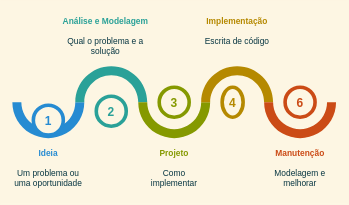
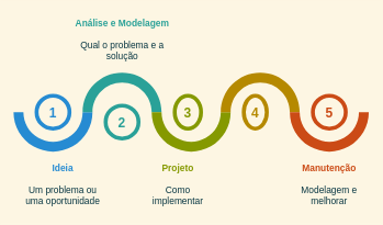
  <mxCell id="0" />
  <mxCell id="1" parent="0" />
  <mxCell id="2" value="" style="verticalLabelPosition=bottom;verticalAlign=top;html=1;shape=mxgraph.basic.partConcEllipse;startAngle=0.25;endAngle=0.75;arcWidth=0.25;fillColor=#268bd2;strokeColor=none;" parent="1" vertex="1"><mxGeometry x="20" y="110" width="120" height="120" as="geometry" /></mxCell>
  <mxCell id="3" value="" style="verticalLabelPosition=bottom;verticalAlign=top;html=1;shape=mxgraph.basic.partConcEllipse;startAngle=0.75;endAngle=0.25;arcWidth=0.25;fillColor=#2aa198;strokeColor=none;" parent="1" vertex="1"><mxGeometry x="125" y="110" width="120" height="120" as="geometry" /></mxCell>
  <mxCell id="4" value="" style="verticalLabelPosition=bottom;verticalAlign=top;html=1;shape=mxgraph.basic.partConcEllipse;startAngle=0.25;endAngle=0.75;arcWidth=0.25;fillColor=#859900;strokeColor=none;" parent="1" vertex="1"><mxGeometry x="230" y="110" width="120" height="120" as="geometry" /></mxCell>
  <mxCell id="5" value="" style="verticalLabelPosition=bottom;verticalAlign=top;html=1;shape=mxgraph.basic.partConcEllipse;startAngle=0.75;endAngle=0.25;arcWidth=0.25;fillColor=#b58900;strokeColor=none;" parent="1" vertex="1"><mxGeometry x="335" y="110" width="120" height="120" as="geometry" /></mxCell>
  <mxCell id="6" value="" style="verticalLabelPosition=bottom;verticalAlign=top;html=1;shape=mxgraph.basic.partConcEllipse;startAngle=0.25;endAngle=0.75;arcWidth=0.25;fillColor=#CB4B16;strokeColor=none;" parent="1" vertex="1"><mxGeometry x="440" y="110" width="120" height="120" as="geometry" /></mxCell>
- <mxCell id="7" value="1" style="shape=ellipse;strokeWidth=6;strokeColor=#268BD2;fontSize=20;html=0;fontStyle=1;fontColor=#268BD2;labelBackgroundColor=none;fillColor=#FDF6E3;" parent="1" vertex="1"><mxGeometry x="55" y="175" width="50" height="50" as="geometry" /></mxCell>
+ <mxCell id="7" value="1" style="shape=ellipse;strokeWidth=6;strokeColor=#268BD2;fontSize=20;html=0;fontStyle=1;fontColor=#268BD2;labelBackgroundColor=none;fillColor=#FDF6E3;" parent="1" vertex="1"><mxGeometry x="55" y="145" width="50" height="50" as="geometry" /></mxCell>
  <mxCell id="8" value="2" style="shape=ellipse;strokeWidth=6;strokeColor=#2AA198;fontSize=20;html=0;fontStyle=1;fontColor=#2AA198;fillColor=#FDF6E3;" parent="1" vertex="1"><mxGeometry x="160" y="160" width="50" height="50" as="geometry" /></mxCell>
- <mxCell id="9" value="3" style="shape=ellipse;strokeWidth=6;strokeColor=#859900;fontSize=20;html=0;fontStyle=1;fontColor=#859900;fillColor=#FDF6E3;" parent="1" vertex="1"><mxGeometry x="265" y="145" width="50" height="50" as="geometry" /></mxCell>
+ <mxCell id="9" value="3" style="shape=ellipse;strokeWidth=6;strokeColor=#859900;fontSize=20;html=0;fontStyle=1;fontColor=#859900;fillColor=#FDF6E3;" parent="1" vertex="1"><mxGeometry x="265" y="145" width="40" height="50" as="geometry" /></mxCell>
  <mxCell id="10" value="4" style="shape=ellipse;strokeWidth=6;strokeColor=#B58900;fontSize=20;html=0;fontStyle=1;fontColor=#B58900;fillColor=#FDF6E3;" parent="1" vertex="1"><mxGeometry x="370" y="145" width="35" height="50" as="geometry" /></mxCell>
- <mxCell id="11" value="6" style="shape=ellipse;strokeWidth=6;strokeColor=#CB4B16;fontSize=20;html=0;fontStyle=1;fontColor=#CB4B16;fillColor=#FDF6E3;" parent="1" vertex="1"><mxGeometry x="475" y="145" width="50" height="50" as="geometry" /></mxCell>
- <mxCell id="12" value="&lt;font style=&quot;font-size: 14px&quot;&gt;&lt;font color=&quot;#268bd2&quot; style=&quot;font-size: 14px&quot;&gt;&lt;b style=&quot;&quot;&gt;Ideia&lt;/b&gt;&lt;/font&gt;&lt;br&gt;&lt;br&gt;&lt;font color=&quot;#073642&quot; style=&quot;font-size: 14px&quot;&gt;Um problema ou uma oportunidade&lt;/font&gt;&lt;/font&gt;" style="rounded=1;strokeColor=none;fillColor=none;align=center;arcSize=12;verticalAlign=top;whiteSpace=wrap;html=1;fontSize=12;" parent="1" vertex="1"><mxGeometry x="20" y="240" width="120" height="80" as="geometry" /></mxCell>
- <mxCell id="13" value="&lt;font style=&quot;font-size: 14px&quot;&gt;&lt;b&gt;&lt;font style=&quot;font-size: 14px&quot;&gt;&lt;font color=&quot;#2aa198&quot; style=&quot;font-size: 14px;&quot;&gt;Análise e Modelagem&lt;/font&gt;&lt;/font&gt;&lt;/b&gt;&lt;br&gt;&lt;br&gt;&lt;font color=&quot;#073642&quot; style=&quot;font-size: 14px&quot;&gt;Qual o problema e a solução&lt;/font&gt;&lt;br&gt;&lt;/font&gt;" style="rounded=1;strokeColor=none;fillColor=none;align=center;arcSize=12;verticalAlign=top;whiteSpace=wrap;html=1;fontSize=12;" parent="1" vertex="1"><mxGeometry x="97.5" y="20" width="155" height="80" as="geometry" /></mxCell>
- <mxCell id="14" value="&lt;font style=&quot;font-size: 14px&quot;&gt;&lt;font color=&quot;#859900&quot; style=&quot;font-size: 14px&quot;&gt;&lt;b style=&quot;&quot;&gt;Projeto&lt;/b&gt;&lt;/font&gt;&lt;br&gt;&lt;br&gt;&lt;font color=&quot;#073642&quot; style=&quot;font-size: 14px&quot;&gt;Como implementar&lt;/font&gt;&lt;/font&gt;" style="rounded=1;strokeColor=none;fillColor=none;align=center;arcSize=12;verticalAlign=top;whiteSpace=wrap;html=1;fontSize=12;" parent="1" vertex="1"><mxGeometry x="230" y="240" width="120" height="80" as="geometry" /></mxCell>
- <mxCell id="15" value="&lt;font style=&quot;font-size: 14px&quot;&gt;&lt;font color=&quot;#b58900&quot; style=&quot;font-size: 14px&quot;&gt;&lt;b style=&quot;&quot;&gt;Implementação&lt;/b&gt;&lt;/font&gt;&lt;br&gt;&lt;span&gt;&lt;br&gt;&lt;/span&gt;&lt;font color=&quot;#073642&quot;&gt;Escrita de código&lt;/font&gt;&lt;br&gt;&lt;/font&gt;" style="rounded=1;strokeColor=none;fillColor=none;align=center;arcSize=12;verticalAlign=top;whiteSpace=wrap;html=1;fontSize=12;" parent="1" vertex="1"><mxGeometry x="335" width="120" height="80" as="geometry" y="20" /></mxCell>
+ <mxCell id="11" value="5" style="shape=ellipse;strokeWidth=6;strokeColor=#CB4B16;fontSize=20;html=0;fontStyle=1;fontColor=#CB4B16;fillColor=#FDF6E3;" parent="1" vertex="1"><mxGeometry x="475" y="145" width="50" height="50" as="geometry" /></mxCell>
+ <mxCell id="12" value="&lt;font style=&quot;font-size: 14px&quot;&gt;&lt;font color=&quot;#268bd2&quot; style=&quot;font-size: 14px&quot;&gt;&lt;b style=&quot;&quot;&gt;Ideia&lt;/b&gt;&lt;/font&gt;&lt;br&gt;&lt;br&gt;&lt;font color=&quot;#073642&quot; style=&quot;font-size: 14px&quot;&gt;Um problema ou uma oportunidade&lt;/font&gt;&lt;/font&gt;" style="rounded=1;strokeColor=none;fillColor=none;align=center;arcSize=12;verticalAlign=top;whiteSpace=wrap;html=1;fontSize=12;" parent="1" vertex="1"><mxGeometry x="35" y="240" width="120" height="80" as="geometry" /></mxCell>
+ <mxCell id="13" value="&lt;font style=&quot;font-size: 14px&quot;&gt;&lt;b&gt;&lt;font style=&quot;font-size: 14px&quot;&gt;&lt;font color=&quot;#2aa198&quot; style=&quot;font-size: 14px;&quot;&gt;Análise e Modelagem&lt;/font&gt;&lt;/font&gt;&lt;/b&gt;&lt;br&gt;&lt;br&gt;&lt;font color=&quot;#073642&quot; style=&quot;font-size: 14px&quot;&gt;Qual o problema e a solução&lt;/font&gt;&lt;br&gt;&lt;/font&gt;" style="rounded=1;strokeColor=none;fillColor=none;align=center;arcSize=12;verticalAlign=top;whiteSpace=wrap;html=1;fontSize=12;" parent="1" vertex="1"><mxGeometry x="107.5" width="155" height="80" as="geometry" y="20" /></mxCell>
+ <mxCell id="14" value="&lt;font style=&quot;font-size: 14px&quot;&gt;&lt;font color=&quot;#859900&quot; style=&quot;font-size: 14px&quot;&gt;&lt;b style=&quot;&quot;&gt;Projeto&lt;/b&gt;&lt;/font&gt;&lt;br&gt;&lt;br&gt;&lt;font color=&quot;#073642&quot; style=&quot;font-size: 14px&quot;&gt;Como implementar&lt;/font&gt;&lt;/font&gt;" style="rounded=1;strokeColor=none;fillColor=none;align=center;arcSize=12;verticalAlign=top;whiteSpace=wrap;html=1;fontSize=12;" parent="1" vertex="1"><mxGeometry x="210" y="240" width="120" height="80" as="geometry" /></mxCell>
  <mxCell id="16" value="&lt;font style=&quot;font-size: 14px&quot;&gt;&lt;font color=&quot;#cb4b16&quot; style=&quot;font-size: 14px&quot;&gt;&lt;b style=&quot;&quot;&gt;Manutenção&lt;/b&gt;&lt;/font&gt;&lt;br&gt;&lt;br&gt;&lt;font color=&quot;#073642&quot; style=&quot;font-size: 14px&quot;&gt;Modelagem e melhorar&lt;/font&gt;&lt;/font&gt;" style="rounded=1;strokeColor=none;fillColor=none;align=center;arcSize=12;verticalAlign=top;whiteSpace=wrap;html=1;fontSize=12;" parent="1" vertex="1"><mxGeometry x="440" y="240" width="120" height="80" as="geometry" /></mxCell>
